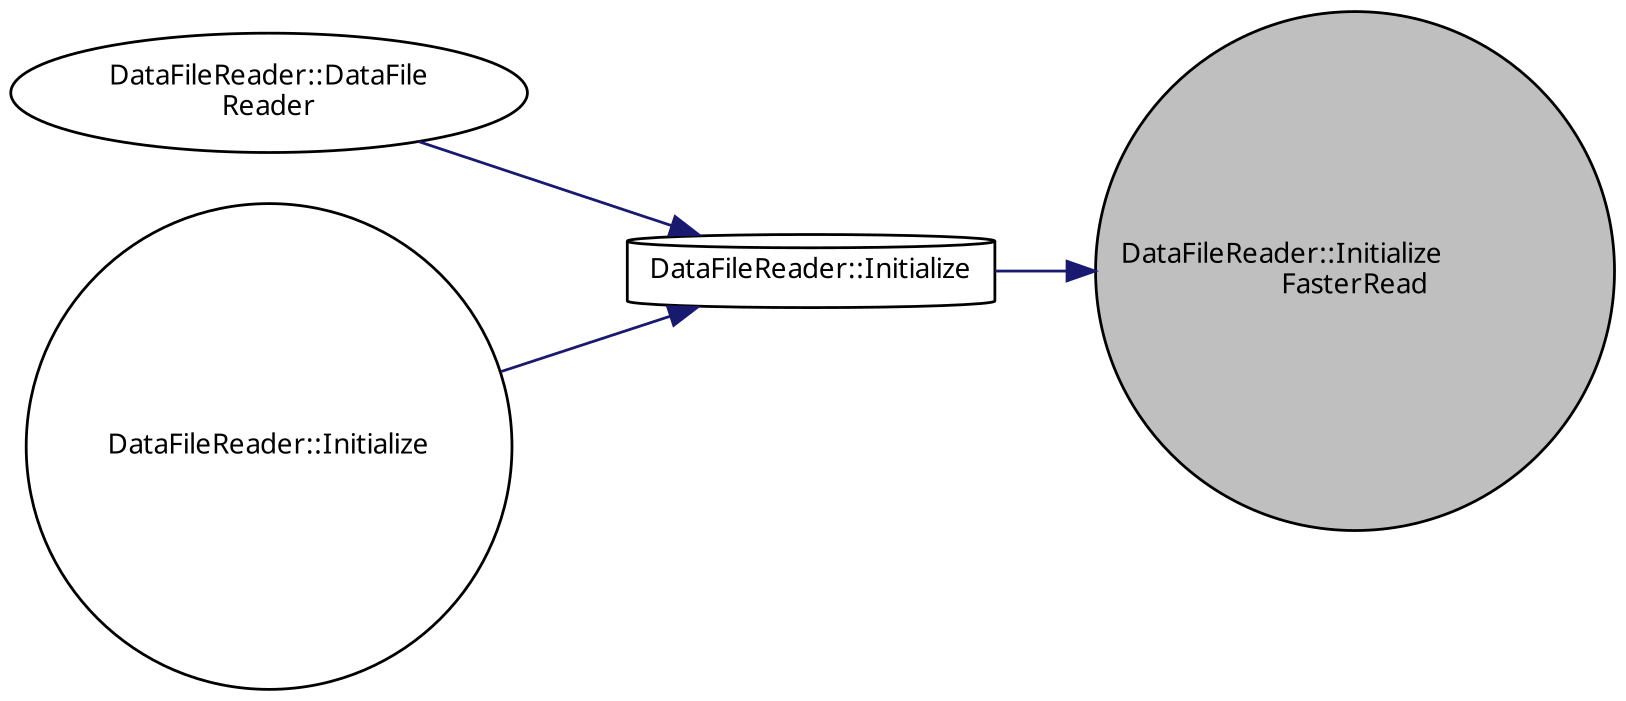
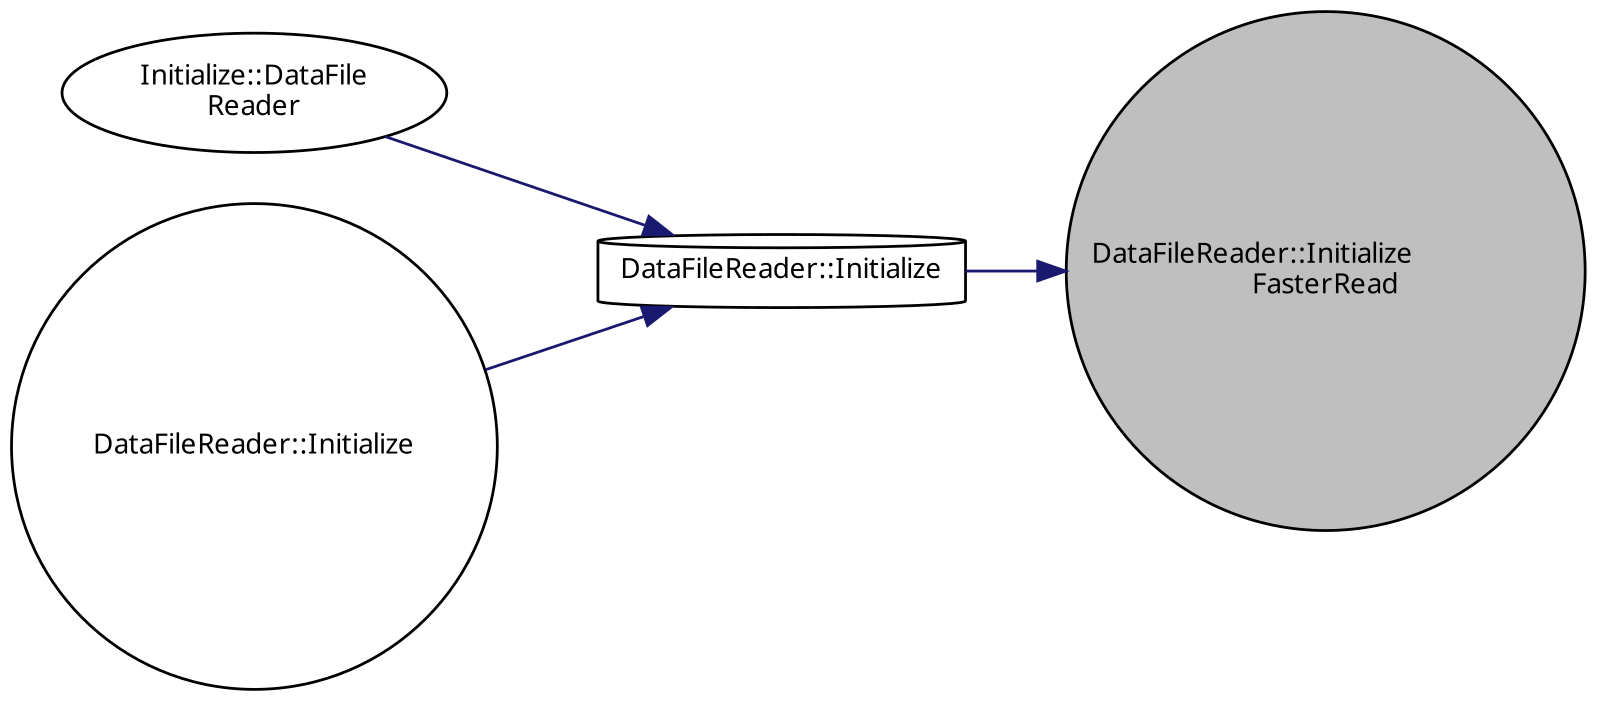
  digraph {
    rankdir=RL
    fontname="Noto Sans"
    node [color=black fillcolor=white fontname="Noto Sans" fontsize=10 shape=circle style=filled]
    edge [color=midnightblue dir=back fontname="Noto Sans" fontsize=10 labelfontname=Helvetica labelfontsize=10 style=solid]
    n1 [fillcolor=grey75 fontcolor=black height=0.2 label="DataFileReader::Initialize\lFasterRead" width=0.4]
    n2 [height=0.2 label="DataFileReader::Initialize" shape=cylinder width=0.4]
-   n3 [height=0.2 label="DataFileReader::DataFile\lReader" shape=ellipse width=0.4]
+   n3 [height=0.2 label="Initialize::DataFile\lReader" shape=ellipse width=0.4]
    n4 [height=0.2 label="DataFileReader::Initialize" width=0.4]
    n1 -> n2
    n2 -> n3
    n2 -> n4
  }
